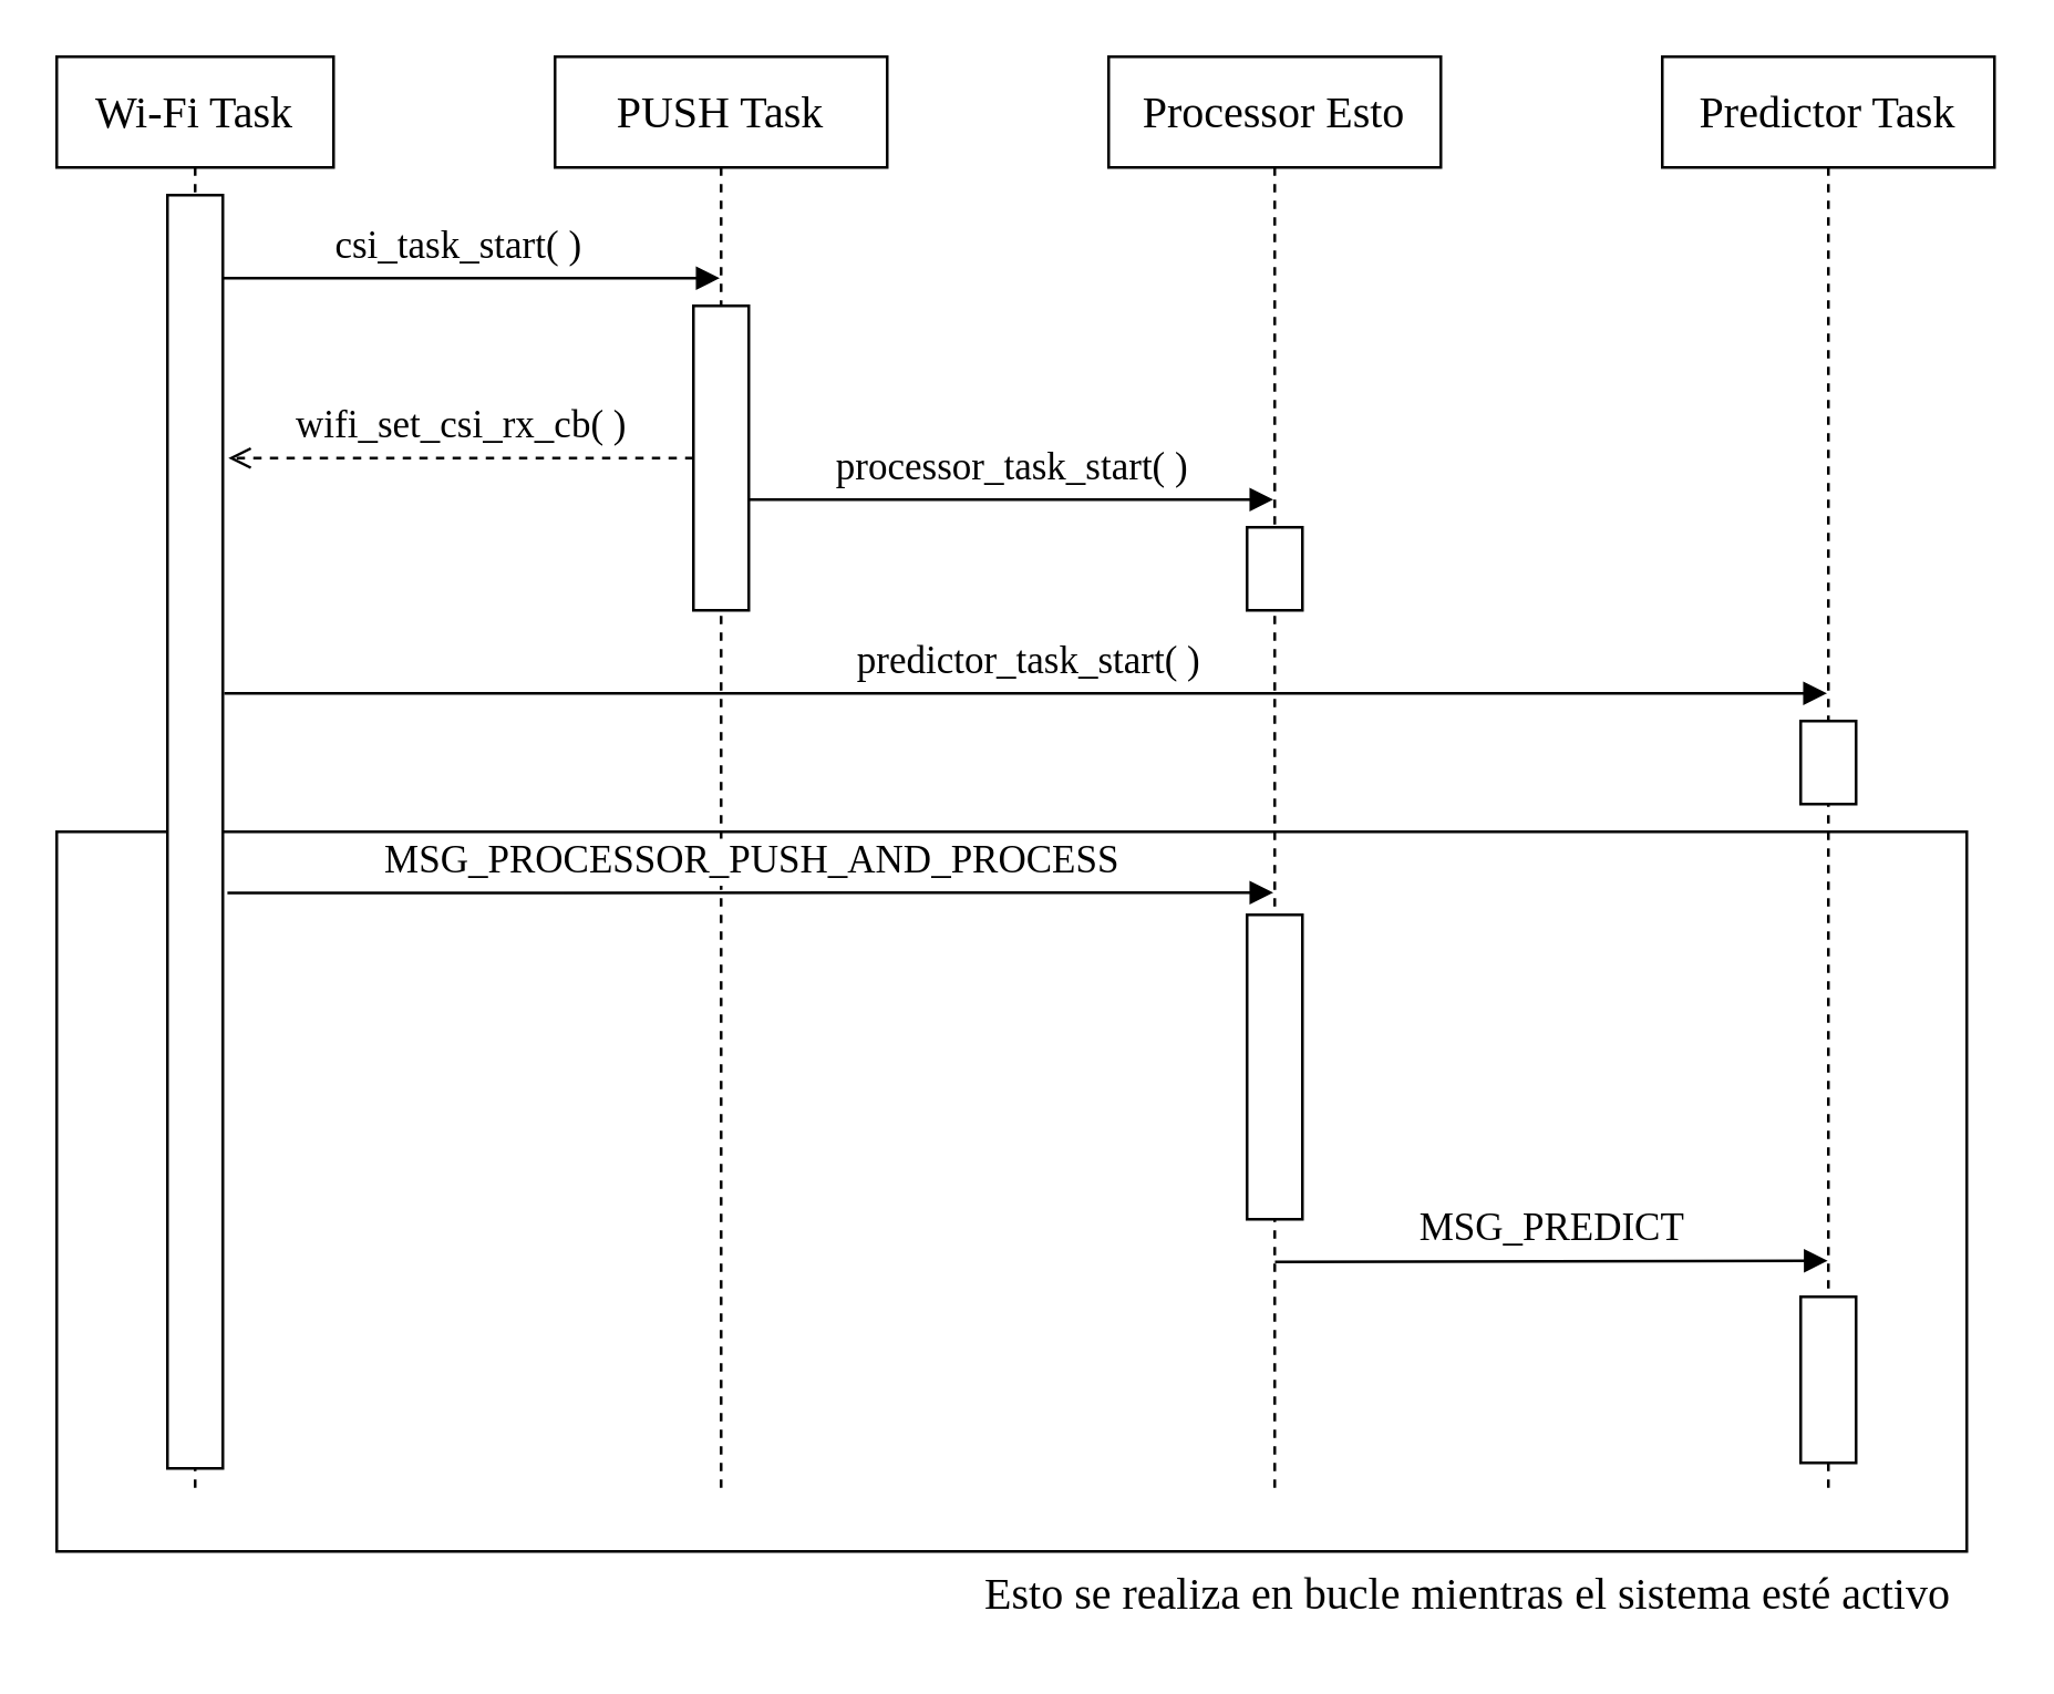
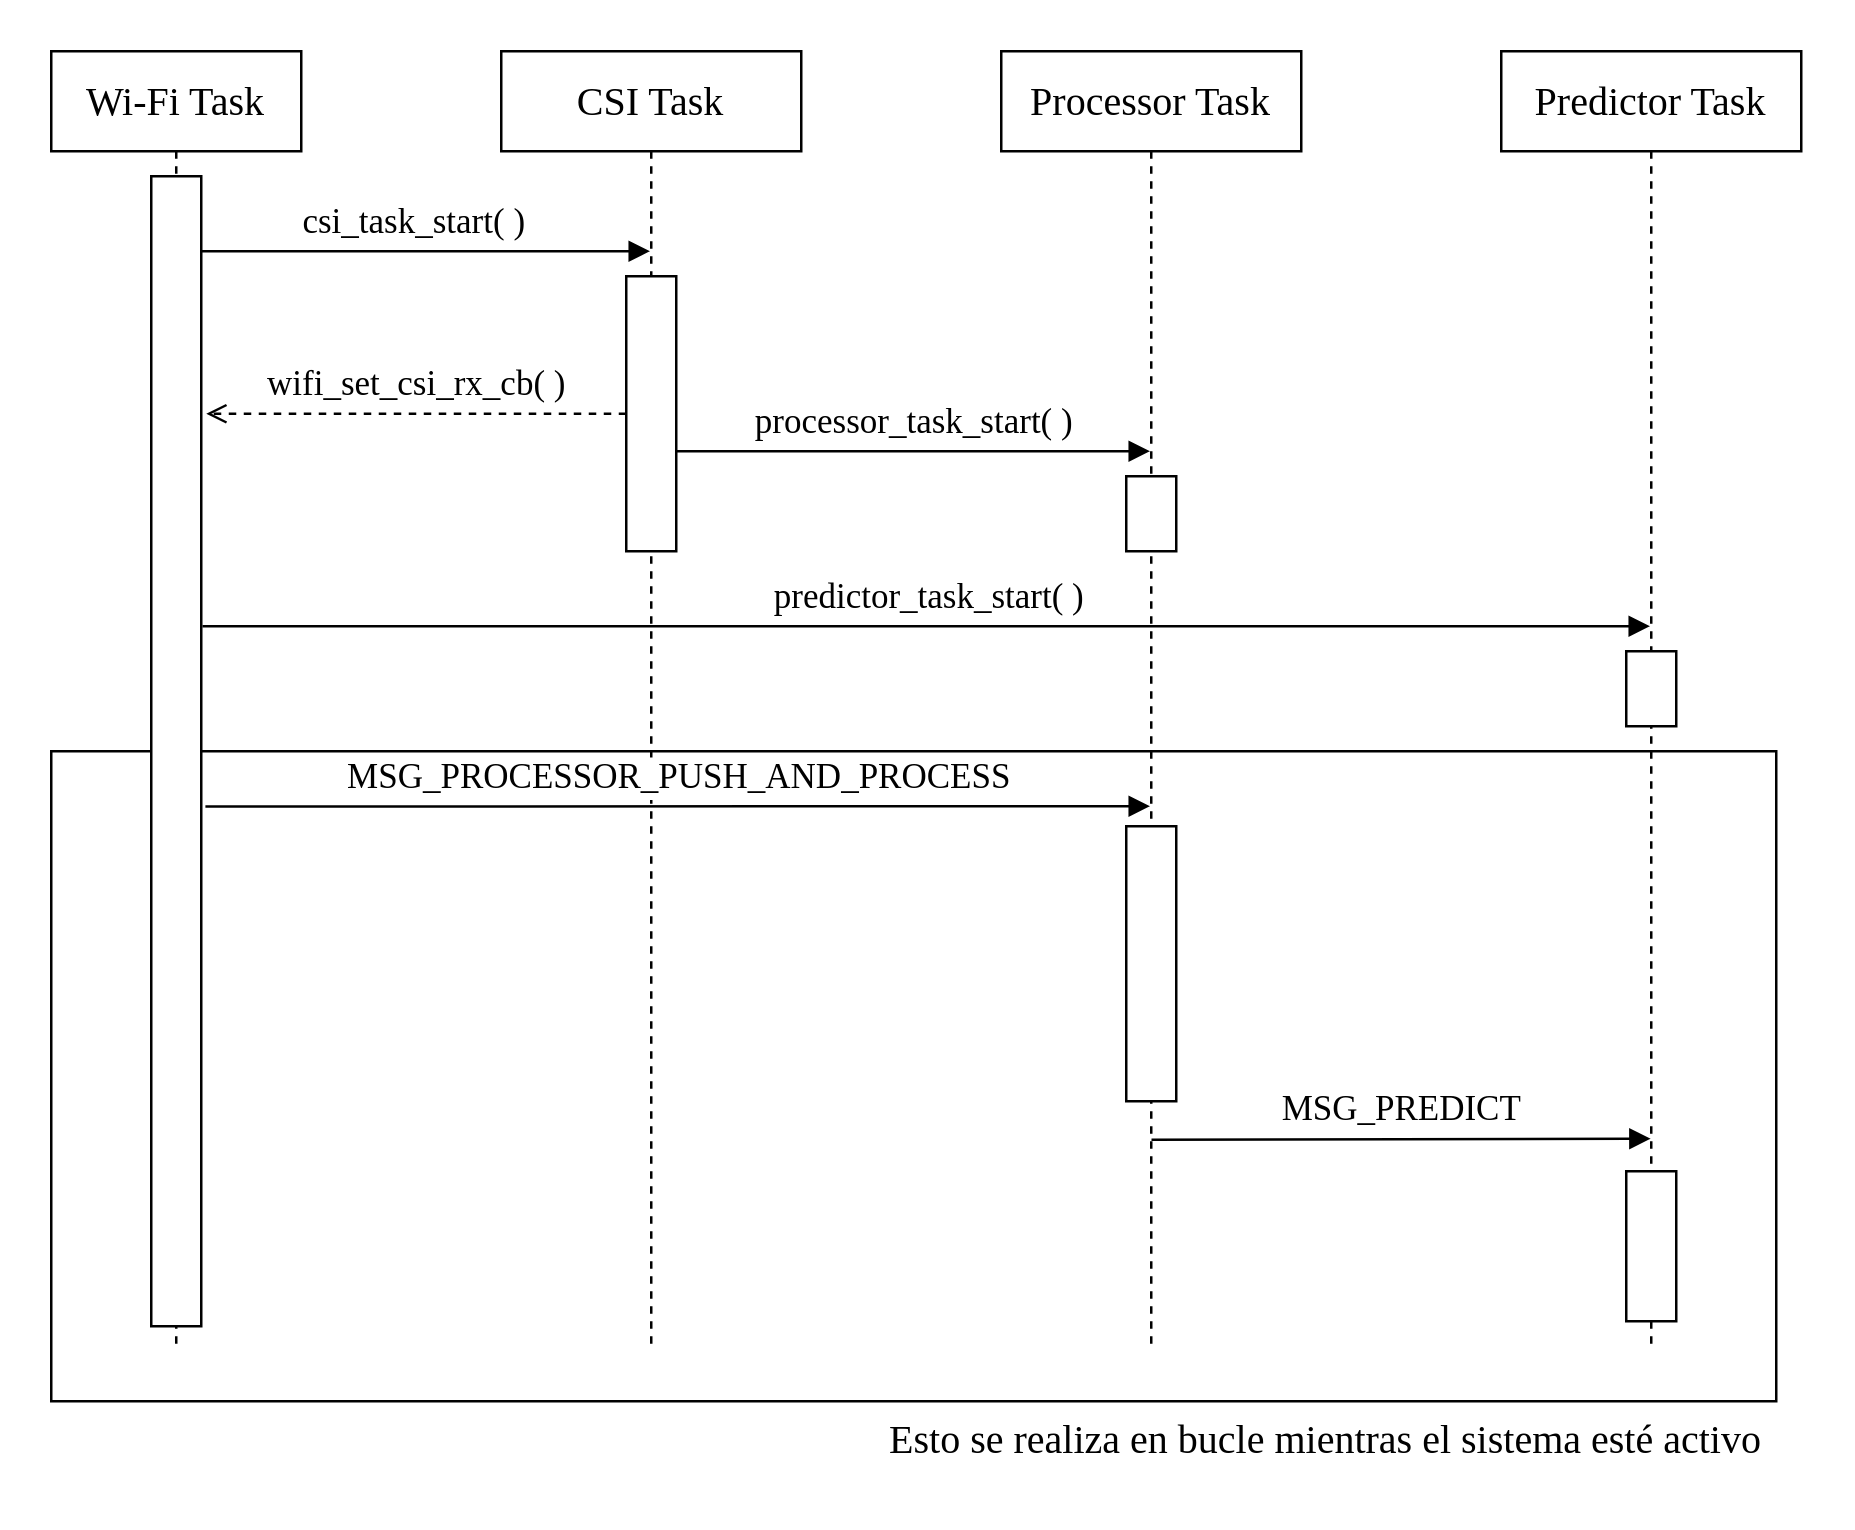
  <mxCell id="0" />
  <mxCell id="1" parent="0" />
  <mxCell id="2" value="" style="rounded=0;whiteSpace=wrap;html=1;" vertex="1" parent="1"><mxGeometry x="20" y="300" width="690" height="260" as="geometry" /></mxCell>
  <mxCell id="3" value="Wi-Fi Task" style="shape=umlLifeline;perimeter=lifelinePerimeter;whiteSpace=wrap;html=1;container=1;collapsible=0;recursiveResize=0;outlineConnect=0;fontFamily=Times New Roman;fontSize=16;" parent="1" vertex="1"><mxGeometry x="20" y="20" width="100" height="520" as="geometry" /></mxCell>
- <mxCell id="4" value="PUSH Task" style="shape=umlLifeline;perimeter=lifelinePerimeter;whiteSpace=wrap;html=1;container=1;collapsible=0;recursiveResize=0;outlineConnect=0;fontFamily=Times New Roman;fontSize=16;" parent="1" vertex="1"><mxGeometry x="200" y="20" width="120" height="520" as="geometry" /></mxCell>
+ <mxCell id="4" value="CSI Task" style="shape=umlLifeline;perimeter=lifelinePerimeter;whiteSpace=wrap;html=1;container=1;collapsible=0;recursiveResize=0;outlineConnect=0;fontFamily=Times New Roman;fontSize=16;" parent="1" vertex="1"><mxGeometry x="200" y="20" width="120" height="520" as="geometry" /></mxCell>
  <mxCell id="5" value="processor_task_start( )" style="html=1;verticalAlign=bottom;endArrow=block;fontFamily=Times New Roman;fontSize=14;" parent="4" target="6" edge="1"><mxGeometry width="80" relative="1" as="geometry"><mxPoint x="70" y="160" as="sourcePoint" /><mxPoint x="150" y="160" as="targetPoint" /></mxGeometry></mxCell>
- <mxCell id="6" value="Processor Esto" style="shape=umlLifeline;perimeter=lifelinePerimeter;whiteSpace=wrap;html=1;container=1;collapsible=0;recursiveResize=0;outlineConnect=0;fontFamily=Times New Roman;fontSize=16;" parent="1" vertex="1"><mxGeometry x="400" y="20" width="120" height="520" as="geometry" /></mxCell>
+ <mxCell id="6" value="Processor Task" style="shape=umlLifeline;perimeter=lifelinePerimeter;whiteSpace=wrap;html=1;container=1;collapsible=0;recursiveResize=0;outlineConnect=0;fontFamily=Times New Roman;fontSize=16;" parent="1" vertex="1"><mxGeometry x="400" y="20" width="120" height="520" as="geometry" /></mxCell>
  <mxCell id="7" value="Predictor Task" style="shape=umlLifeline;perimeter=lifelinePerimeter;whiteSpace=wrap;html=1;container=1;collapsible=0;recursiveResize=0;outlineConnect=0;fontFamily=Times New Roman;fontSize=16;" parent="1" vertex="1"><mxGeometry x="600" y="20" width="120" height="520" as="geometry" /></mxCell>
  <mxCell id="8" value="" style="rounded=0;whiteSpace=wrap;html=1;fontFamily=Times New Roman;fontSize=14;" vertex="1" parent="7"><mxGeometry x="50" y="448" width="20" height="60" as="geometry" /></mxCell>
  <mxCell id="9" value="csi_task_start( )" style="html=1;verticalAlign=bottom;endArrow=block;fontFamily=Times New Roman;fontSize=14;" parent="1" target="4" edge="1"><mxGeometry width="80" relative="1" as="geometry"><mxPoint x="70" y="100" as="sourcePoint" /><mxPoint x="180" y="100" as="targetPoint" /></mxGeometry></mxCell>
  <mxCell id="10" value="wifi_set_csi_rx_cb( )" style="html=1;verticalAlign=bottom;endArrow=open;fontFamily=Times New Roman;fontSize=14;exitX=0;exitY=0.5;exitDx=0;exitDy=0;dashed=1;endFill=0;" parent="1" source="11" edge="1"><mxGeometry width="80" relative="1" as="geometry"><mxPoint x="170" y="160" as="sourcePoint" /><mxPoint x="82" y="165" as="targetPoint" /></mxGeometry></mxCell>
  <mxCell id="11" value="" style="rounded=0;whiteSpace=wrap;html=1;fontFamily=Times New Roman;fontSize=14;" parent="1" vertex="1"><mxGeometry x="250" y="110" width="20" height="110" as="geometry" /></mxCell>
  <mxCell id="12" value="" style="rounded=0;whiteSpace=wrap;html=1;fontFamily=Times New Roman;fontSize=14;" parent="1" vertex="1"><mxGeometry x="60" y="70" width="20" height="460" as="geometry" /></mxCell>
  <mxCell id="13" value="" style="rounded=0;whiteSpace=wrap;html=1;fontFamily=Times New Roman;fontSize=14;" parent="1" vertex="1"><mxGeometry x="450" y="190" width="20" height="30" as="geometry" /></mxCell>
  <mxCell id="14" value="predictor_task_start( )" style="html=1;verticalAlign=bottom;endArrow=block;fontFamily=Times New Roman;fontSize=14;" parent="1" target="7" edge="1"><mxGeometry width="80" relative="1" as="geometry"><mxPoint x="80.5" y="250" as="sourcePoint" /><mxPoint x="270" y="250" as="targetPoint" /></mxGeometry></mxCell>
  <mxCell id="15" value="" style="rounded=0;whiteSpace=wrap;html=1;fontFamily=Times New Roman;fontSize=14;" parent="1" vertex="1"><mxGeometry x="650" y="260" width="20" height="30" as="geometry" /></mxCell>
  <mxCell id="16" value="Esto se realiza en bucle mientras el sistema esté activo" style="text;html=1;strokeColor=none;fillColor=none;align=center;verticalAlign=middle;whiteSpace=wrap;rounded=0;fontFamily=Times New Roman;fontSize=16;" vertex="1" parent="1"><mxGeometry x="350" y="560" width="360" height="30" as="geometry" /></mxCell>
  <mxCell id="17" value="MSG_PROCESSOR_PUSH_AND_PROCESS" style="html=1;verticalAlign=bottom;endArrow=block;edgeStyle=elbowEdgeStyle;elbow=vertical;curved=0;rounded=0;exitX=1.083;exitY=0.548;exitDx=0;exitDy=0;exitPerimeter=0;fontFamily=Times New Roman;fontSize=14;" edge="1" parent="1" source="12" target="6"><mxGeometry width="80" relative="1" as="geometry"><mxPoint x="130" y="320" as="sourcePoint" /><mxPoint x="210" y="320" as="targetPoint" /></mxGeometry></mxCell>
  <mxCell id="18" value="" style="rounded=0;whiteSpace=wrap;html=1;fontFamily=Times New Roman;fontSize=14;" vertex="1" parent="1"><mxGeometry x="450" y="330" width="20" height="110" as="geometry" /></mxCell>
  <mxCell id="19" value="MSG_PREDICT" style="html=1;verticalAlign=bottom;endArrow=block;edgeStyle=elbowEdgeStyle;elbow=vertical;curved=0;rounded=0;fontFamily=Times New Roman;fontSize=14;entryX=0.498;entryY=0.935;entryDx=0;entryDy=0;entryPerimeter=0;" edge="1" parent="1"><mxGeometry width="80" relative="1" as="geometry"><mxPoint x="460.1" y="455.4" as="sourcePoint" /><mxPoint x="659.76" y="455.2" as="targetPoint" /></mxGeometry></mxCell>
